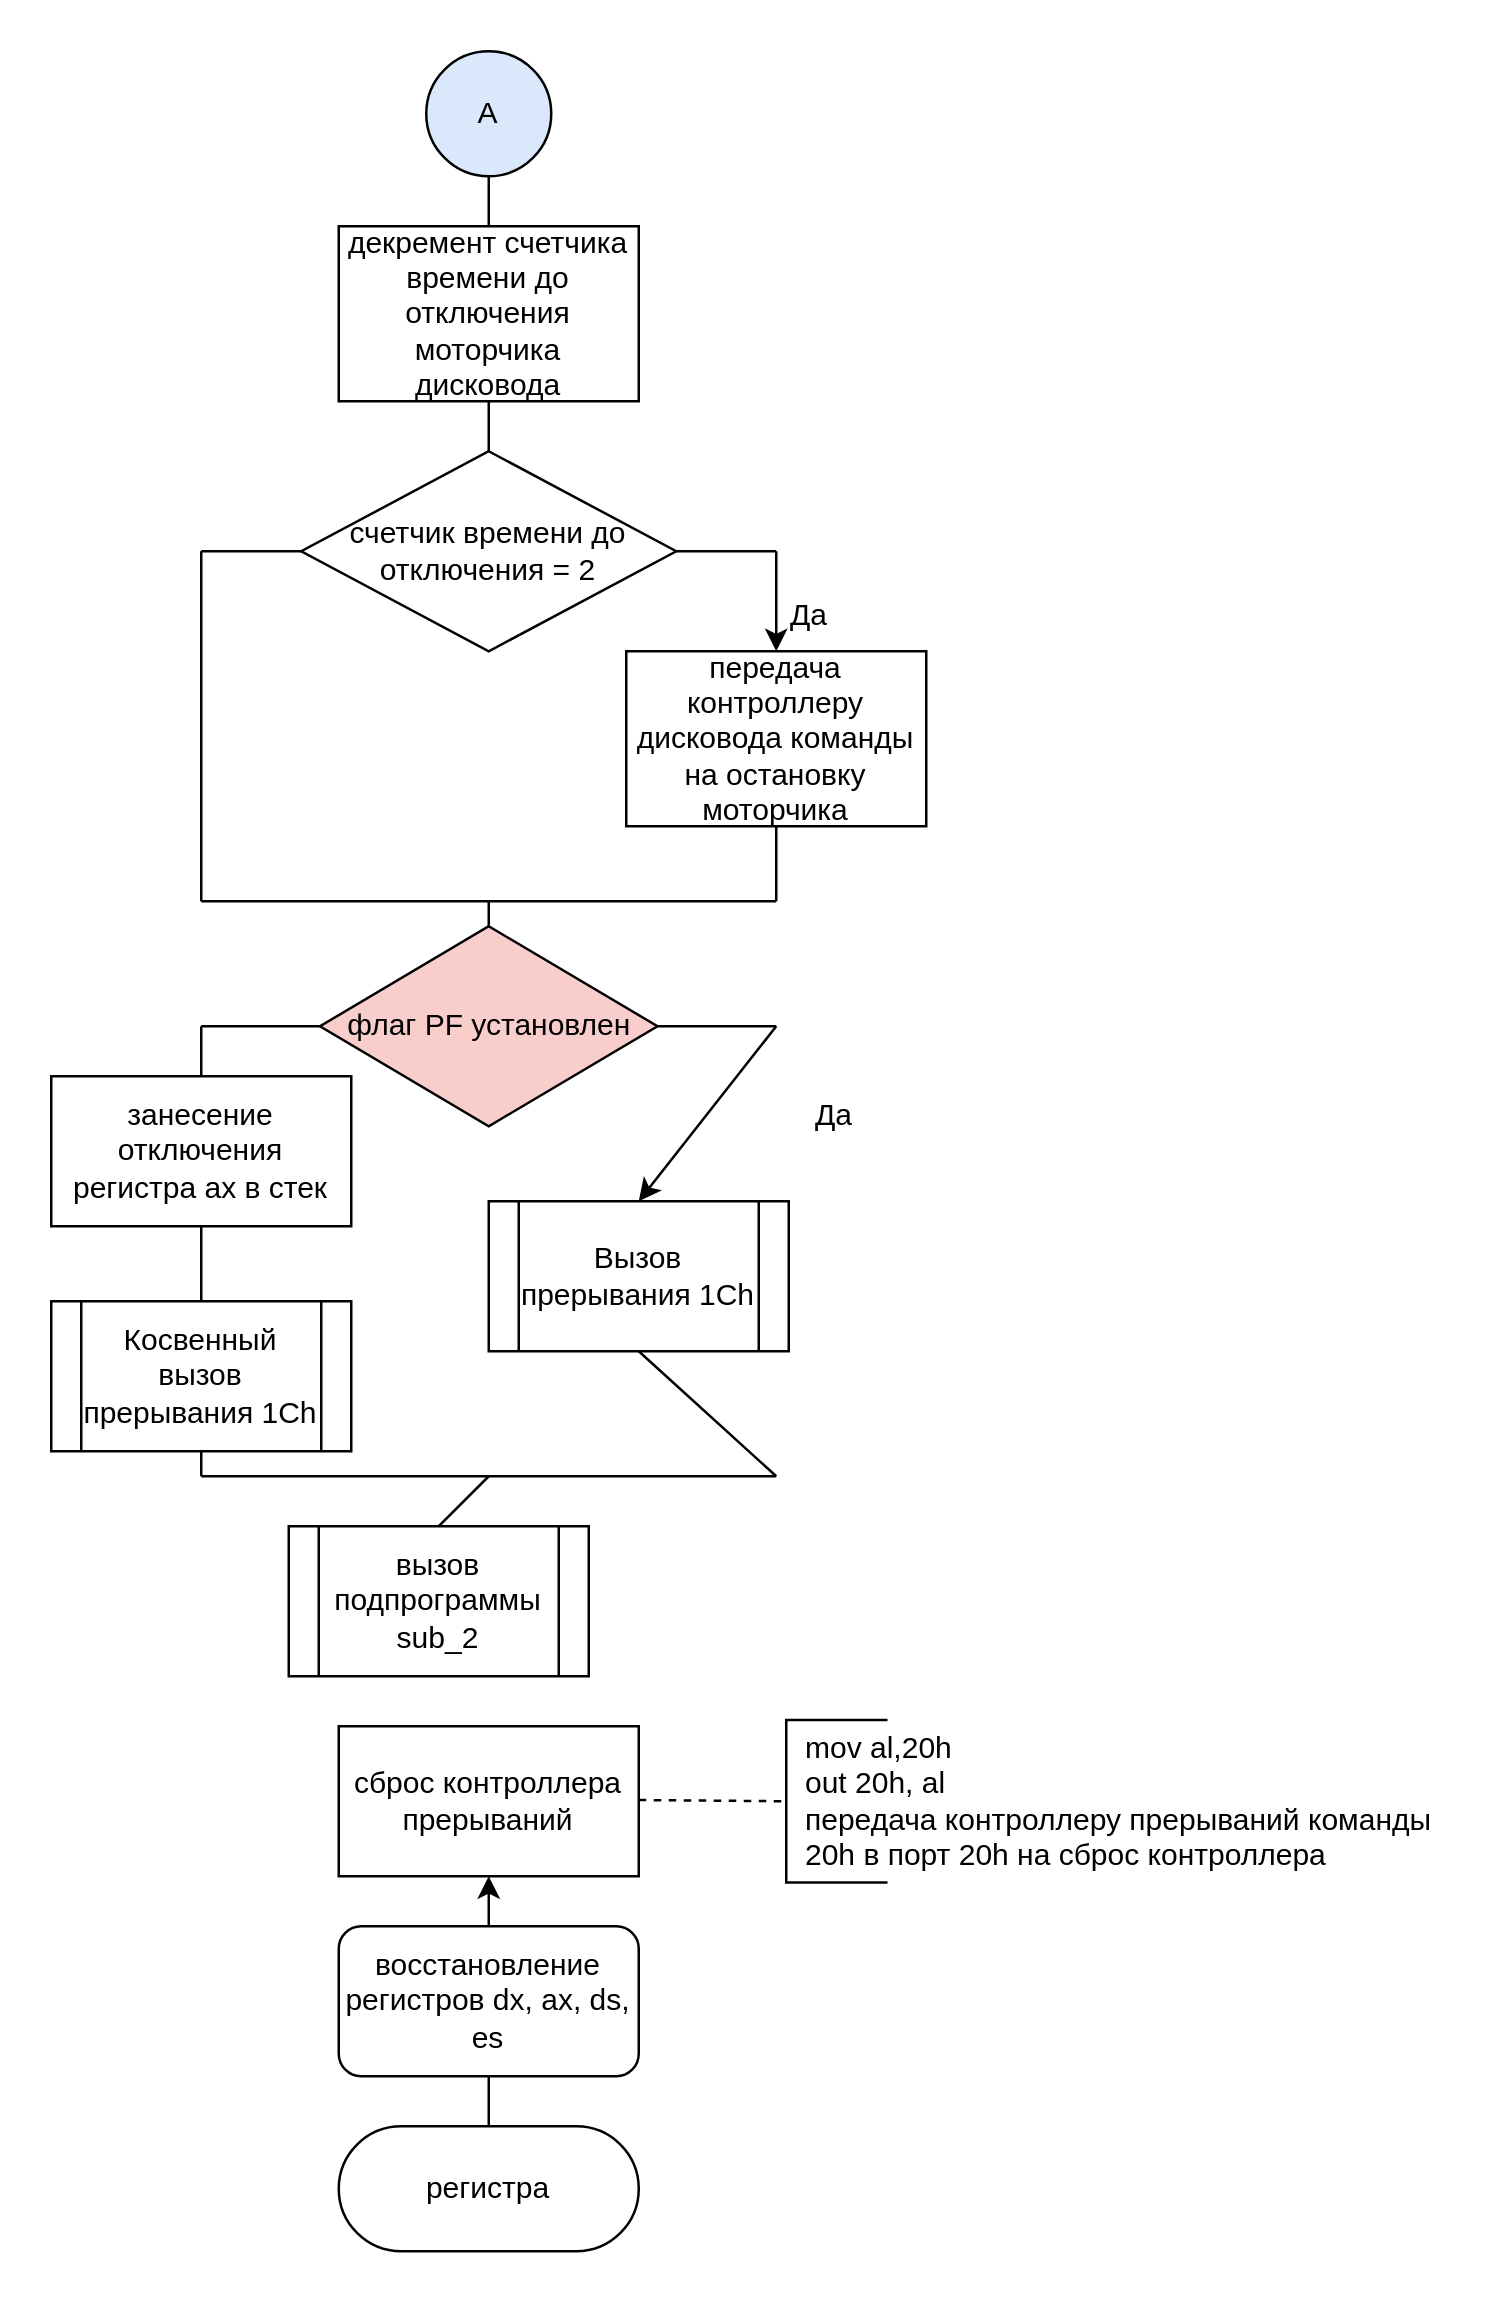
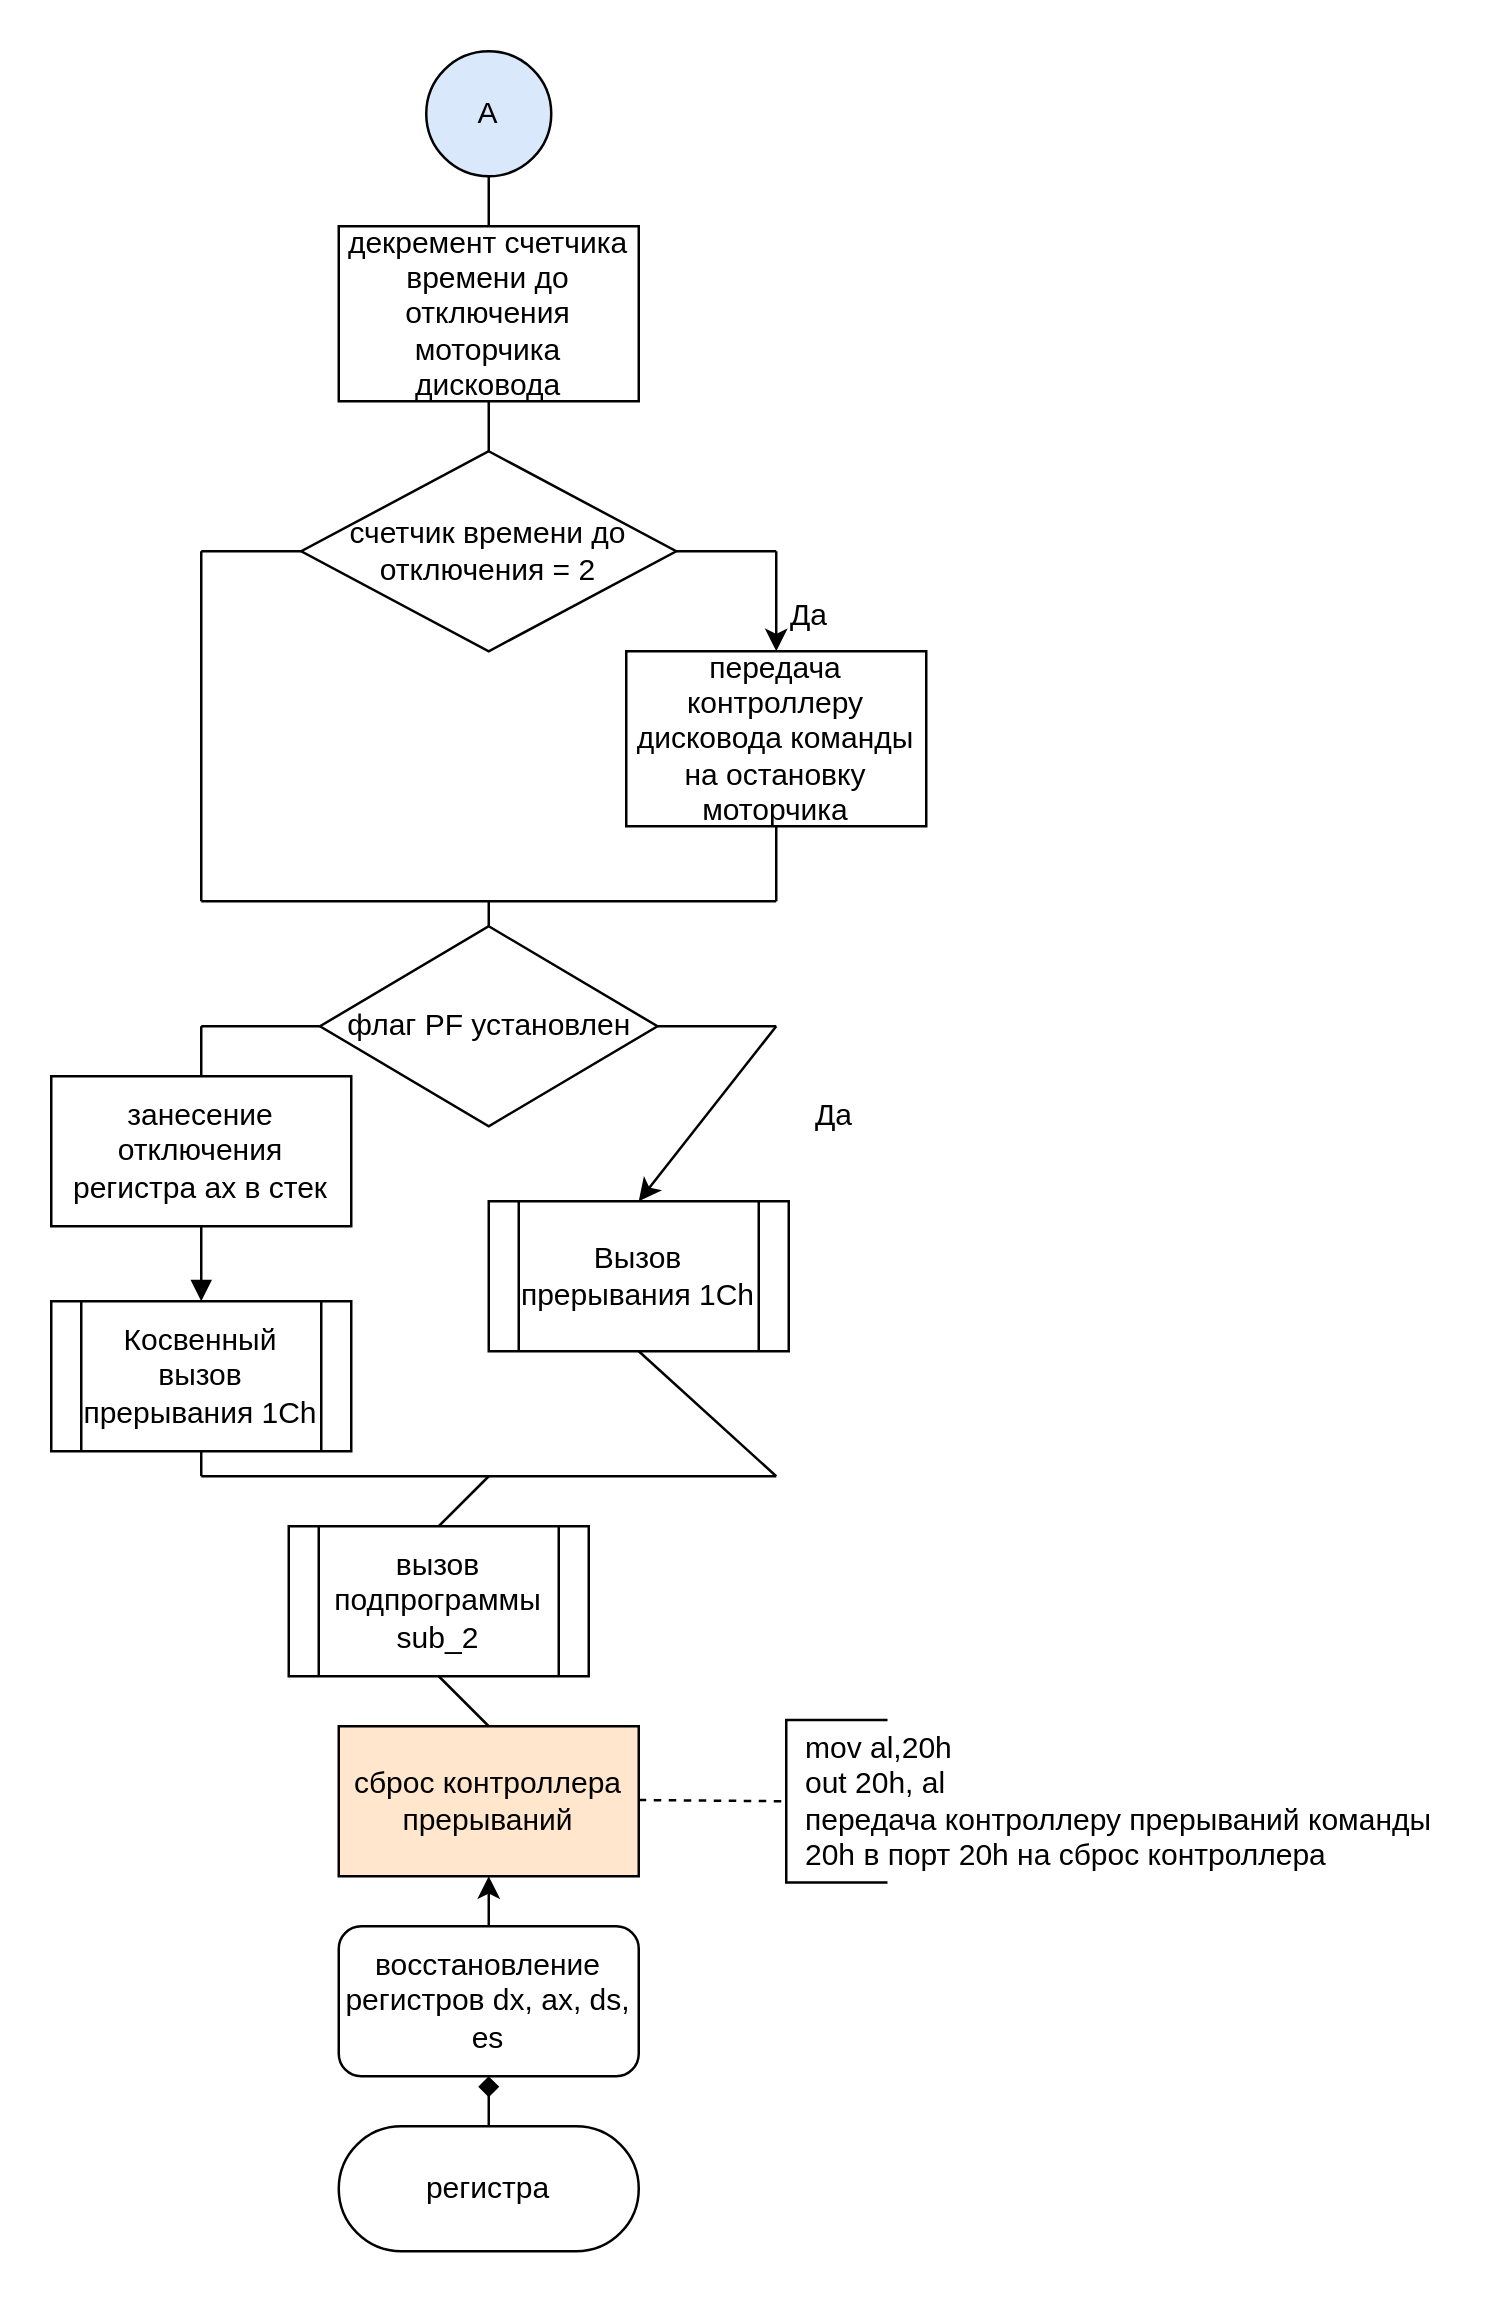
  <mxCell id="0" />
  <mxCell id="1" parent="0" />
  <mxCell id="2" value="A" style="ellipse;whiteSpace=wrap;html=1;aspect=fixed;fillColor=#dae8fc;" parent="1" vertex="1"><mxGeometry x="170" y="20" width="50" height="50" as="geometry" /></mxCell>
  <mxCell id="3" value="декремент счетчика времени до отключения моторчика дисковода" style="rounded=0;whiteSpace=wrap;html=1;" parent="1" vertex="1"><mxGeometry x="135" y="90" width="120" height="70" as="geometry" /></mxCell>
  <mxCell id="4" value="счетчик времени до отключения = 2" style="rhombus;whiteSpace=wrap;html=1;" parent="1" vertex="1"><mxGeometry x="120" y="180" width="150" height="80" as="geometry" /></mxCell>
  <mxCell id="5" value="" style="endArrow=none;html=1;rounded=0;exitX=1;exitY=0.5;exitDx=0;exitDy=0;" parent="1" source="4" edge="1"><mxGeometry width="50" height="50" relative="1" as="geometry"><mxPoint x="200" y="270" as="sourcePoint" /><mxPoint x="310" y="220" as="targetPoint" /></mxGeometry></mxCell>
  <mxCell id="6" value="" style="endArrow=classic;html=1;rounded=0;entryX=0.5;entryY=0;entryDx=0;entryDy=0;" parent="1" target="7" edge="1"><mxGeometry width="50" height="50" relative="1" as="geometry"><mxPoint x="310" y="220" as="sourcePoint" /><mxPoint x="310" y="270" as="targetPoint" /></mxGeometry></mxCell>
  <mxCell id="7" value="передача контроллеру дисковода команды на остановку моторчика" style="rounded=0;whiteSpace=wrap;html=1;" parent="1" vertex="1"><mxGeometry x="250" y="260" width="120" height="70" as="geometry" /></mxCell>
  <mxCell id="8" value="" style="endArrow=none;html=1;rounded=0;entryX=0.5;entryY=1;entryDx=0;entryDy=0;exitX=0.5;exitY=0;exitDx=0;exitDy=0;" parent="1" source="3" target="2" edge="1"><mxGeometry width="50" height="50" relative="1" as="geometry"><mxPoint x="200" y="240" as="sourcePoint" /><mxPoint x="250" y="190" as="targetPoint" /></mxGeometry></mxCell>
  <mxCell id="9" value="" style="endArrow=none;html=1;rounded=0;entryX=0.5;entryY=1;entryDx=0;entryDy=0;" parent="1" target="3" edge="1"><mxGeometry width="50" height="50" relative="1" as="geometry"><mxPoint x="195" y="180" as="sourcePoint" /><mxPoint x="250" y="190" as="targetPoint" /></mxGeometry></mxCell>
  <mxCell id="10" value="Да" style="text;strokeColor=none;fillColor=none;align=left;verticalAlign=middle;spacingLeft=4;spacingRight=4;overflow=hidden;points=[[0,0.5],[1,0.5]];portConstraint=eastwest;rotatable=0;" parent="1" vertex="1"><mxGeometry x="310" y="230" width="80" height="30" as="geometry" /></mxCell>
  <mxCell id="11" value="" style="endArrow=none;html=1;rounded=0;entryX=0;entryY=0.5;entryDx=0;entryDy=0;" parent="1" target="4" edge="1"><mxGeometry width="50" height="50" relative="1" as="geometry"><mxPoint x="80" y="220" as="sourcePoint" /><mxPoint x="250" y="190" as="targetPoint" /></mxGeometry></mxCell>
  <mxCell id="12" value="" style="endArrow=none;html=1;rounded=0;" parent="1" edge="1"><mxGeometry width="50" height="50" relative="1" as="geometry"><mxPoint x="80" y="360" as="sourcePoint" /><mxPoint x="80" y="220" as="targetPoint" /></mxGeometry></mxCell>
  <mxCell id="13" value="" style="endArrow=none;html=1;rounded=0;entryX=0.5;entryY=1;entryDx=0;entryDy=0;" parent="1" target="7" edge="1"><mxGeometry width="50" height="50" relative="1" as="geometry"><mxPoint x="310" y="360" as="sourcePoint" /><mxPoint x="250" y="190" as="targetPoint" /></mxGeometry></mxCell>
  <mxCell id="14" value="" style="endArrow=none;html=1;rounded=0;" parent="1" edge="1"><mxGeometry width="50" height="50" relative="1" as="geometry"><mxPoint x="80" y="360" as="sourcePoint" /><mxPoint x="310" y="360" as="targetPoint" /></mxGeometry></mxCell>
  <mxCell id="15" value="" style="endArrow=none;html=1;rounded=0;exitX=0.5;exitY=0;exitDx=0;exitDy=0;" parent="1" source="16" edge="1"><mxGeometry width="50" height="50" relative="1" as="geometry"><mxPoint x="190" y="380" as="sourcePoint" /><mxPoint x="195" y="360" as="targetPoint" /></mxGeometry></mxCell>
- <mxCell id="16" value="флаг PF установлен" style="rhombus;whiteSpace=wrap;html=1;fillColor=#f8cecc;" parent="1" vertex="1"><mxGeometry x="127.5" y="370" width="135" height="80" as="geometry" /></mxCell>
+ <mxCell id="16" value="флаг PF установлен" style="rhombus;whiteSpace=wrap;html=1;" parent="1" vertex="1"><mxGeometry x="127.5" y="370" width="135" height="80" as="geometry" /></mxCell>
  <mxCell id="17" value="" style="endArrow=none;html=1;rounded=0;exitX=1;exitY=0.5;exitDx=0;exitDy=0;" parent="1" source="16" edge="1"><mxGeometry width="50" height="50" relative="1" as="geometry"><mxPoint x="280" y="230" as="sourcePoint" /><mxPoint x="310" y="410" as="targetPoint" /></mxGeometry></mxCell>
  <mxCell id="18" value="" style="endArrow=classic;html=1;rounded=0;entryX=0.5;entryY=0;entryDx=0;entryDy=0;" parent="1" target="19" edge="1"><mxGeometry width="50" height="50" relative="1" as="geometry"><mxPoint x="310" y="410" as="sourcePoint" /><mxPoint x="310" y="470" as="targetPoint" /></mxGeometry></mxCell>
  <mxCell id="19" value="Вызов прерывания 1Ch" style="shape=process;whiteSpace=wrap;html=1;backgroundOutline=1;" parent="1" vertex="1"><mxGeometry x="195" y="480" width="120" height="60" as="geometry" /></mxCell>
  <mxCell id="20" value="Косвенный вызов прерывания 1Ch" style="shape=process;whiteSpace=wrap;html=1;backgroundOutline=1;" parent="1" vertex="1"><mxGeometry x="20" y="520" width="120" height="60" as="geometry" /></mxCell>
  <mxCell id="21" value="" style="endArrow=none;html=1;rounded=0;entryX=0;entryY=0.5;entryDx=0;entryDy=0;" parent="1" target="16" edge="1"><mxGeometry width="50" height="50" relative="1" as="geometry"><mxPoint x="80" y="410" as="sourcePoint" /><mxPoint x="250" y="460" as="targetPoint" /></mxGeometry></mxCell>
  <mxCell id="22" value="" style="endArrow=none;html=1;rounded=0;entryX=0.5;entryY=1;entryDx=0;entryDy=0;" parent="1" target="20" edge="1"><mxGeometry width="50" height="50" relative="1" as="geometry"><mxPoint x="80" y="590" as="sourcePoint" /><mxPoint x="250" y="460" as="targetPoint" /></mxGeometry></mxCell>
  <mxCell id="23" value="" style="endArrow=none;html=1;rounded=0;entryX=0.5;entryY=1;entryDx=0;entryDy=0;" parent="1" target="19" edge="1"><mxGeometry width="50" height="50" relative="1" as="geometry"><mxPoint x="310" y="590" as="sourcePoint" /><mxPoint x="250" y="460" as="targetPoint" /></mxGeometry></mxCell>
  <mxCell id="24" value="" style="endArrow=none;html=1;rounded=0;" parent="1" edge="1"><mxGeometry width="50" height="50" relative="1" as="geometry"><mxPoint x="80" y="590" as="sourcePoint" /><mxPoint x="310" y="590" as="targetPoint" /></mxGeometry></mxCell>
  <mxCell id="25" value="" style="endArrow=none;html=1;rounded=0;exitX=0.5;exitY=0;exitDx=0;exitDy=0;" parent="1" source="26" edge="1"><mxGeometry width="50" height="50" relative="1" as="geometry"><mxPoint x="195" y="570" as="sourcePoint" /><mxPoint x="195" y="590" as="targetPoint" /></mxGeometry></mxCell>
  <mxCell id="26" value="вызов подпрограммы sub_2" style="shape=process;whiteSpace=wrap;html=1;backgroundOutline=1;" parent="1" vertex="1"><mxGeometry x="115" y="610" width="120" height="60" as="geometry" /></mxCell>
- <mxCell id="27" value="сброс контроллера прерываний" style="rounded=0;whiteSpace=wrap;html=1;" parent="1" vertex="1"><mxGeometry x="135" y="690" width="120" height="60" as="geometry" /></mxCell>
+ <mxCell id="27" value="сброс контроллера прерываний" style="rounded=0;whiteSpace=wrap;html=1;fillColor=#ffe6cc;" parent="1" vertex="1"><mxGeometry x="135" y="690" width="120" height="60" as="geometry" /></mxCell>
  <mxCell id="28" value="восстановление регистров dx, ax, ds, es" style="whiteSpace=wrap;html=1;rounded=1;" parent="1" vertex="1"><mxGeometry x="135" y="770" width="120" height="60" as="geometry" /></mxCell>
  <mxCell id="29" value="регистра" style="rounded=1;whiteSpace=wrap;html=1;arcSize=50;" parent="1" vertex="1"><mxGeometry x="135" y="850" width="120" height="50" as="geometry" /></mxCell>
+ <mxCell id="30" value="" style="endArrow=none;html=1;rounded=0;entryX=0.5;entryY=1;entryDx=0;entryDy=0;exitX=0.5;exitY=0;exitDx=0;exitDy=0;" parent="1" source="27" target="26" edge="1"><mxGeometry width="50" height="50" relative="1" as="geometry"><mxPoint x="200" y="640" as="sourcePoint" /><mxPoint x="250" y="590" as="targetPoint" /></mxGeometry></mxCell>
  <mxCell id="31" value="" style="endArrow=classic;html=1;rounded=0;entryX=0.5;entryY=1;entryDx=0;entryDy=0;exitX=0.5;exitY=0;exitDx=0;exitDy=0;" parent="1" source="28" target="27" edge="1"><mxGeometry width="50" height="50" relative="1" as="geometry"><mxPoint x="200" y="640" as="sourcePoint" /><mxPoint x="250" y="590" as="targetPoint" /></mxGeometry></mxCell>
- <mxCell id="32" value="" style="endArrow=none;html=1;rounded=0;entryX=0.5;entryY=1;entryDx=0;entryDy=0;" parent="1" source="29" target="28" edge="1"><mxGeometry width="50" height="50" relative="1" as="geometry"><mxPoint x="200" y="640" as="sourcePoint" /><mxPoint x="250" y="590" as="targetPoint" /></mxGeometry></mxCell>
+ <mxCell id="32" value="" style="endArrow=diamond;html=1;rounded=0;entryX=0.5;entryY=1;entryDx=0;entryDy=0;" parent="1" source="29" target="28" edge="1"><mxGeometry width="50" height="50" relative="1" as="geometry"><mxPoint x="200" y="640" as="sourcePoint" /><mxPoint x="250" y="590" as="targetPoint" /></mxGeometry></mxCell>
  <mxCell id="33" value="Да" style="text;strokeColor=none;fillColor=none;align=left;verticalAlign=middle;spacingLeft=4;spacingRight=4;overflow=hidden;points=[[0,0.5],[1,0.5]];portConstraint=eastwest;rotatable=0;" parent="1" vertex="1"><mxGeometry x="320" y="430" width="80" height="30" as="geometry" /></mxCell>
  <mxCell id="34" value="" style="endArrow=none;dashed=1;html=1;entryX=0.5;entryY=1;entryDx=0;entryDy=0;" parent="1" edge="1"><mxGeometry width="50" height="50" relative="1" as="geometry"><mxPoint x="255" y="719.5" as="sourcePoint" /><mxPoint x="313.75" y="720" as="targetPoint" /></mxGeometry></mxCell>
  <mxCell id="35" value="" style="shape=partialRectangle;whiteSpace=wrap;html=1;bottom=1;right=1;left=1;top=0;fillColor=none;routingCenterX=-0.5;rotation=90;" parent="1" vertex="1"><mxGeometry x="301.5" y="700" width="65" height="40" as="geometry" /></mxCell>
  <mxCell id="36" value="mov al,20h&amp;nbsp;&lt;br&gt;out 20h, al&lt;br&gt;передача контроллеру прерываний команды 20h в порт 20h на сброс контроллера" style="text;html=1;strokeColor=none;fillColor=none;align=left;verticalAlign=middle;whiteSpace=wrap;rounded=0;" parent="1" vertex="1"><mxGeometry x="320" y="685" width="260" height="70" as="geometry" /></mxCell>
  <mxCell id="37" value="занесение отключения регистра ax в стек" style="rounded=0;whiteSpace=wrap;html=1;" parent="1" vertex="1"><mxGeometry x="20" y="430" width="120" height="60" as="geometry" /></mxCell>
  <mxCell id="38" value="" style="endArrow=none;html=1;rounded=0;entryX=0.5;entryY=0;entryDx=0;entryDy=0;" parent="1" target="37" edge="1"><mxGeometry width="50" height="50" relative="1" as="geometry"><mxPoint x="80" y="410" as="sourcePoint" /><mxPoint x="250" y="320" as="targetPoint" /></mxGeometry></mxCell>
- <mxCell id="39" value="" style="endArrow=none;html=1;rounded=0;exitX=0.5;exitY=1;exitDx=0;exitDy=0;entryX=0.5;entryY=0;entryDx=0;entryDy=0;" parent="1" source="37" target="20" edge="1"><mxGeometry width="50" height="50" relative="1" as="geometry"><mxPoint x="200" y="370" as="sourcePoint" /><mxPoint x="250" y="320" as="targetPoint" /></mxGeometry></mxCell>
+ <mxCell id="39" value="" style="endArrow=block;html=1;rounded=0;exitX=0.5;exitY=1;exitDx=0;exitDy=0;entryX=0.5;entryY=0;entryDx=0;entryDy=0;" parent="1" source="37" target="20" edge="1"><mxGeometry width="50" height="50" relative="1" as="geometry"><mxPoint x="200" y="370" as="sourcePoint" /><mxPoint x="250" y="320" as="targetPoint" /></mxGeometry></mxCell>
